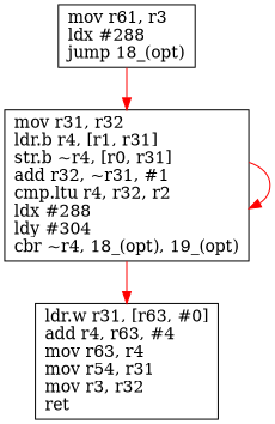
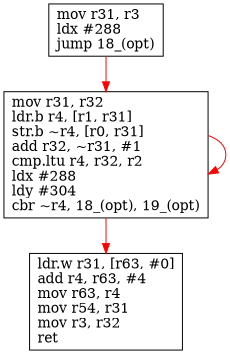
  digraph {
    node [shape=box]
    edge [color=red]
    n1 [label="mov r31, r32\lldr.b r4, [r1, r31]\lstr.b ~r4, [r0, r31]\ladd r32, ~r31, #1\lcmp.ltu r4, r32, r2\lldx #288\lldy #304\lcbr ~r4, 18_(opt), 19_(opt)\l"]
    n2 [label="ldr.w r31, [r63, #0]\ladd r4, r63, #4\lmov r63, r4\lmov r54, r31\lmov r3, r32\lret\l"]
-   n3 [label="mov r61, r3\lldx #288\ljump 18_(opt)\l"]
+   n3 [label="mov r31, r3\lldx #288\ljump 18_(opt)\l"]
    n1 -> n1
    n1 -> n2
    n3 -> n1
  }
